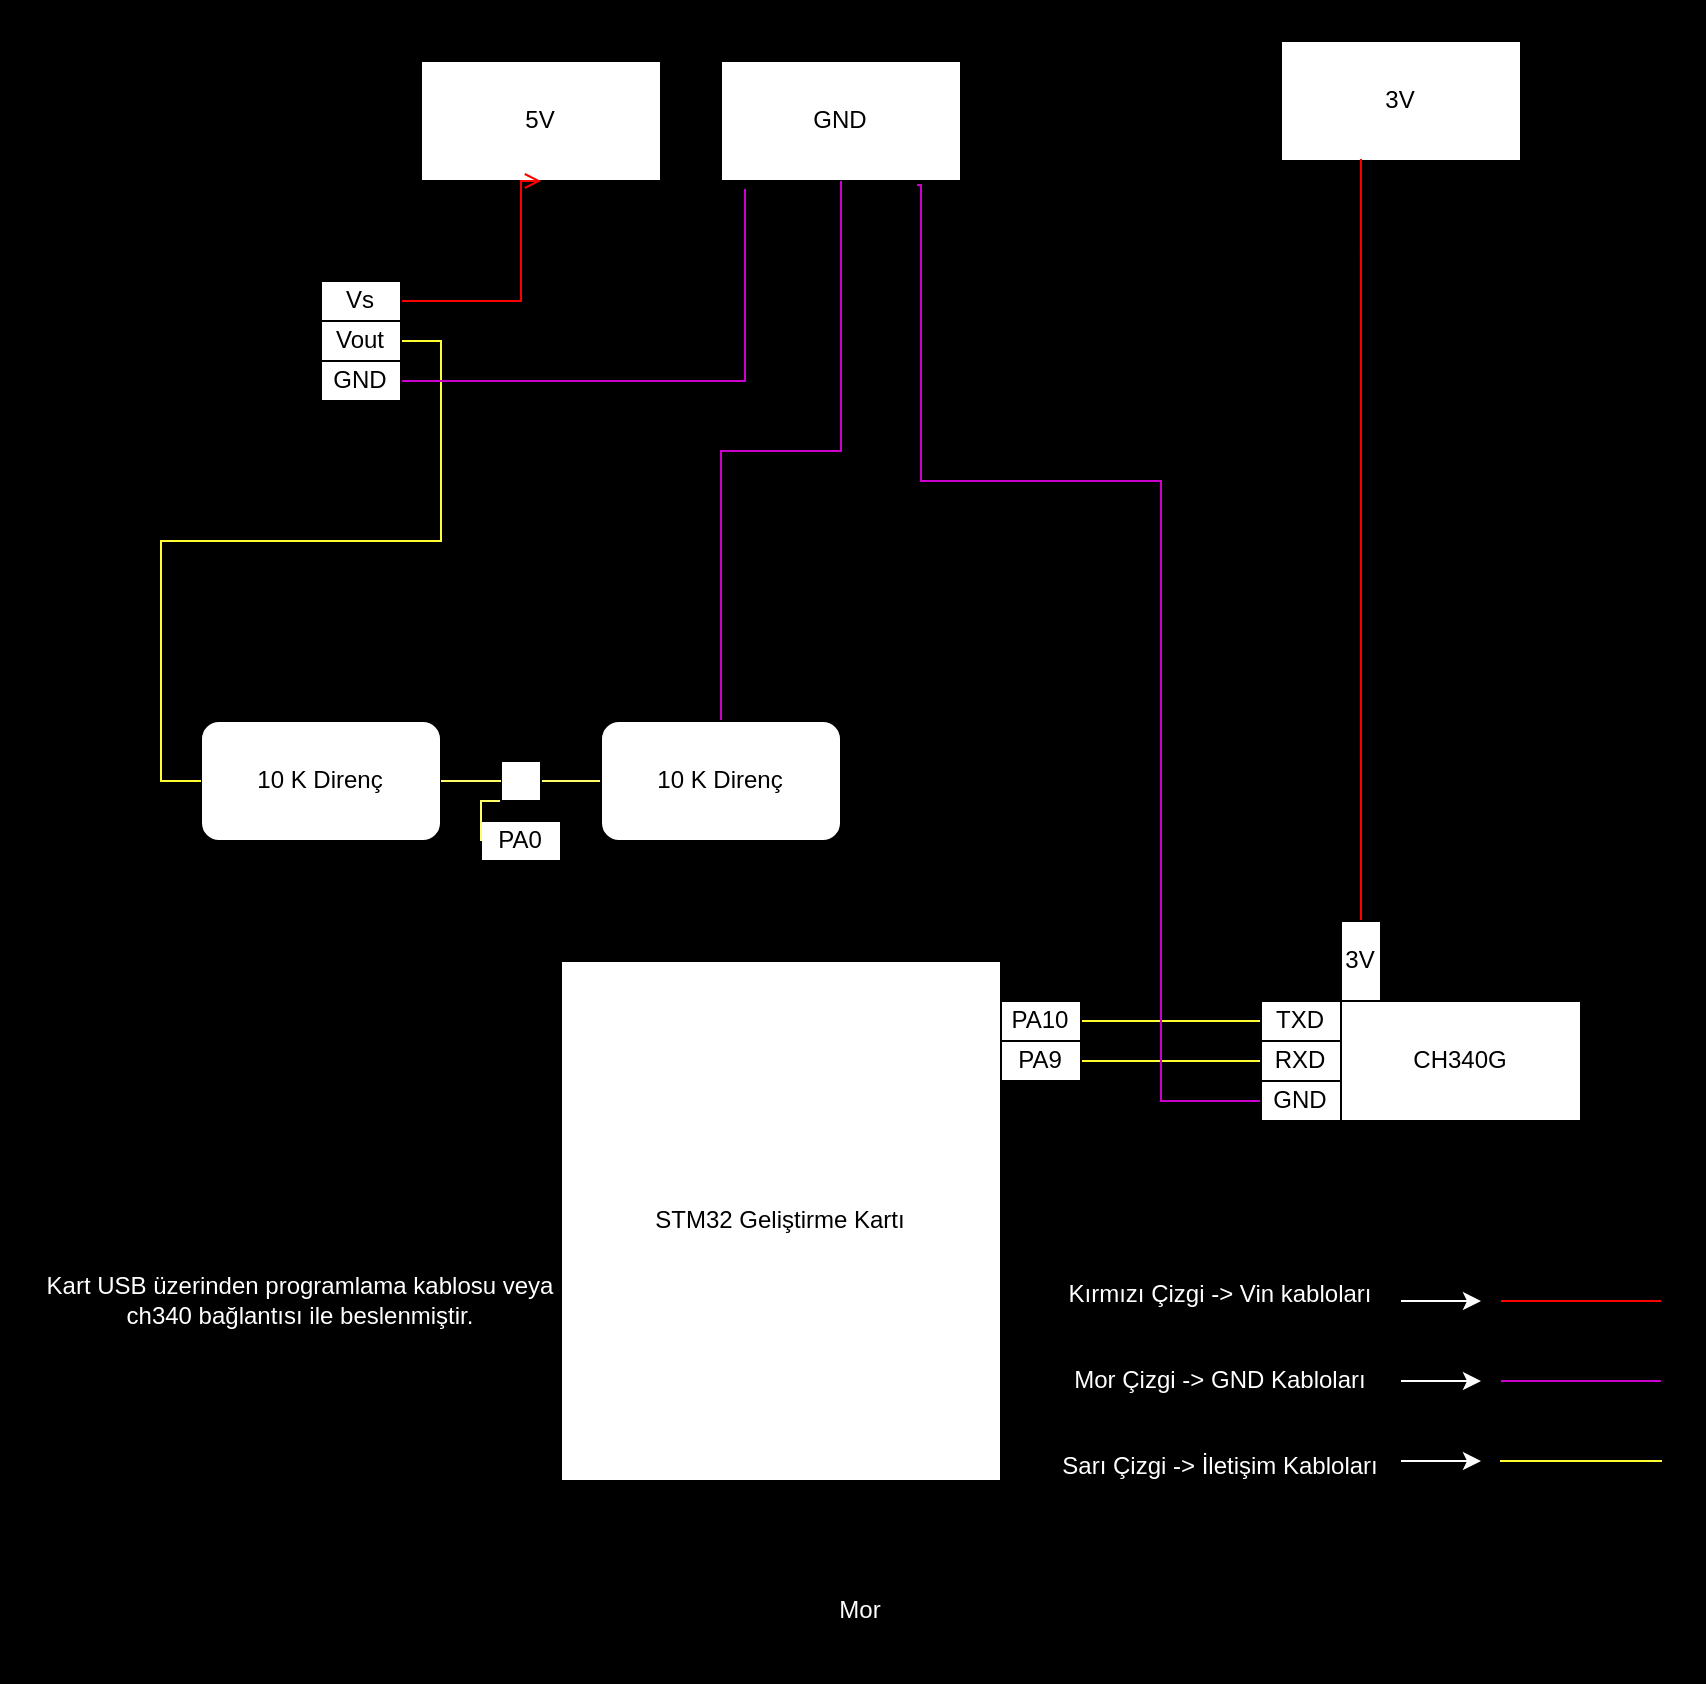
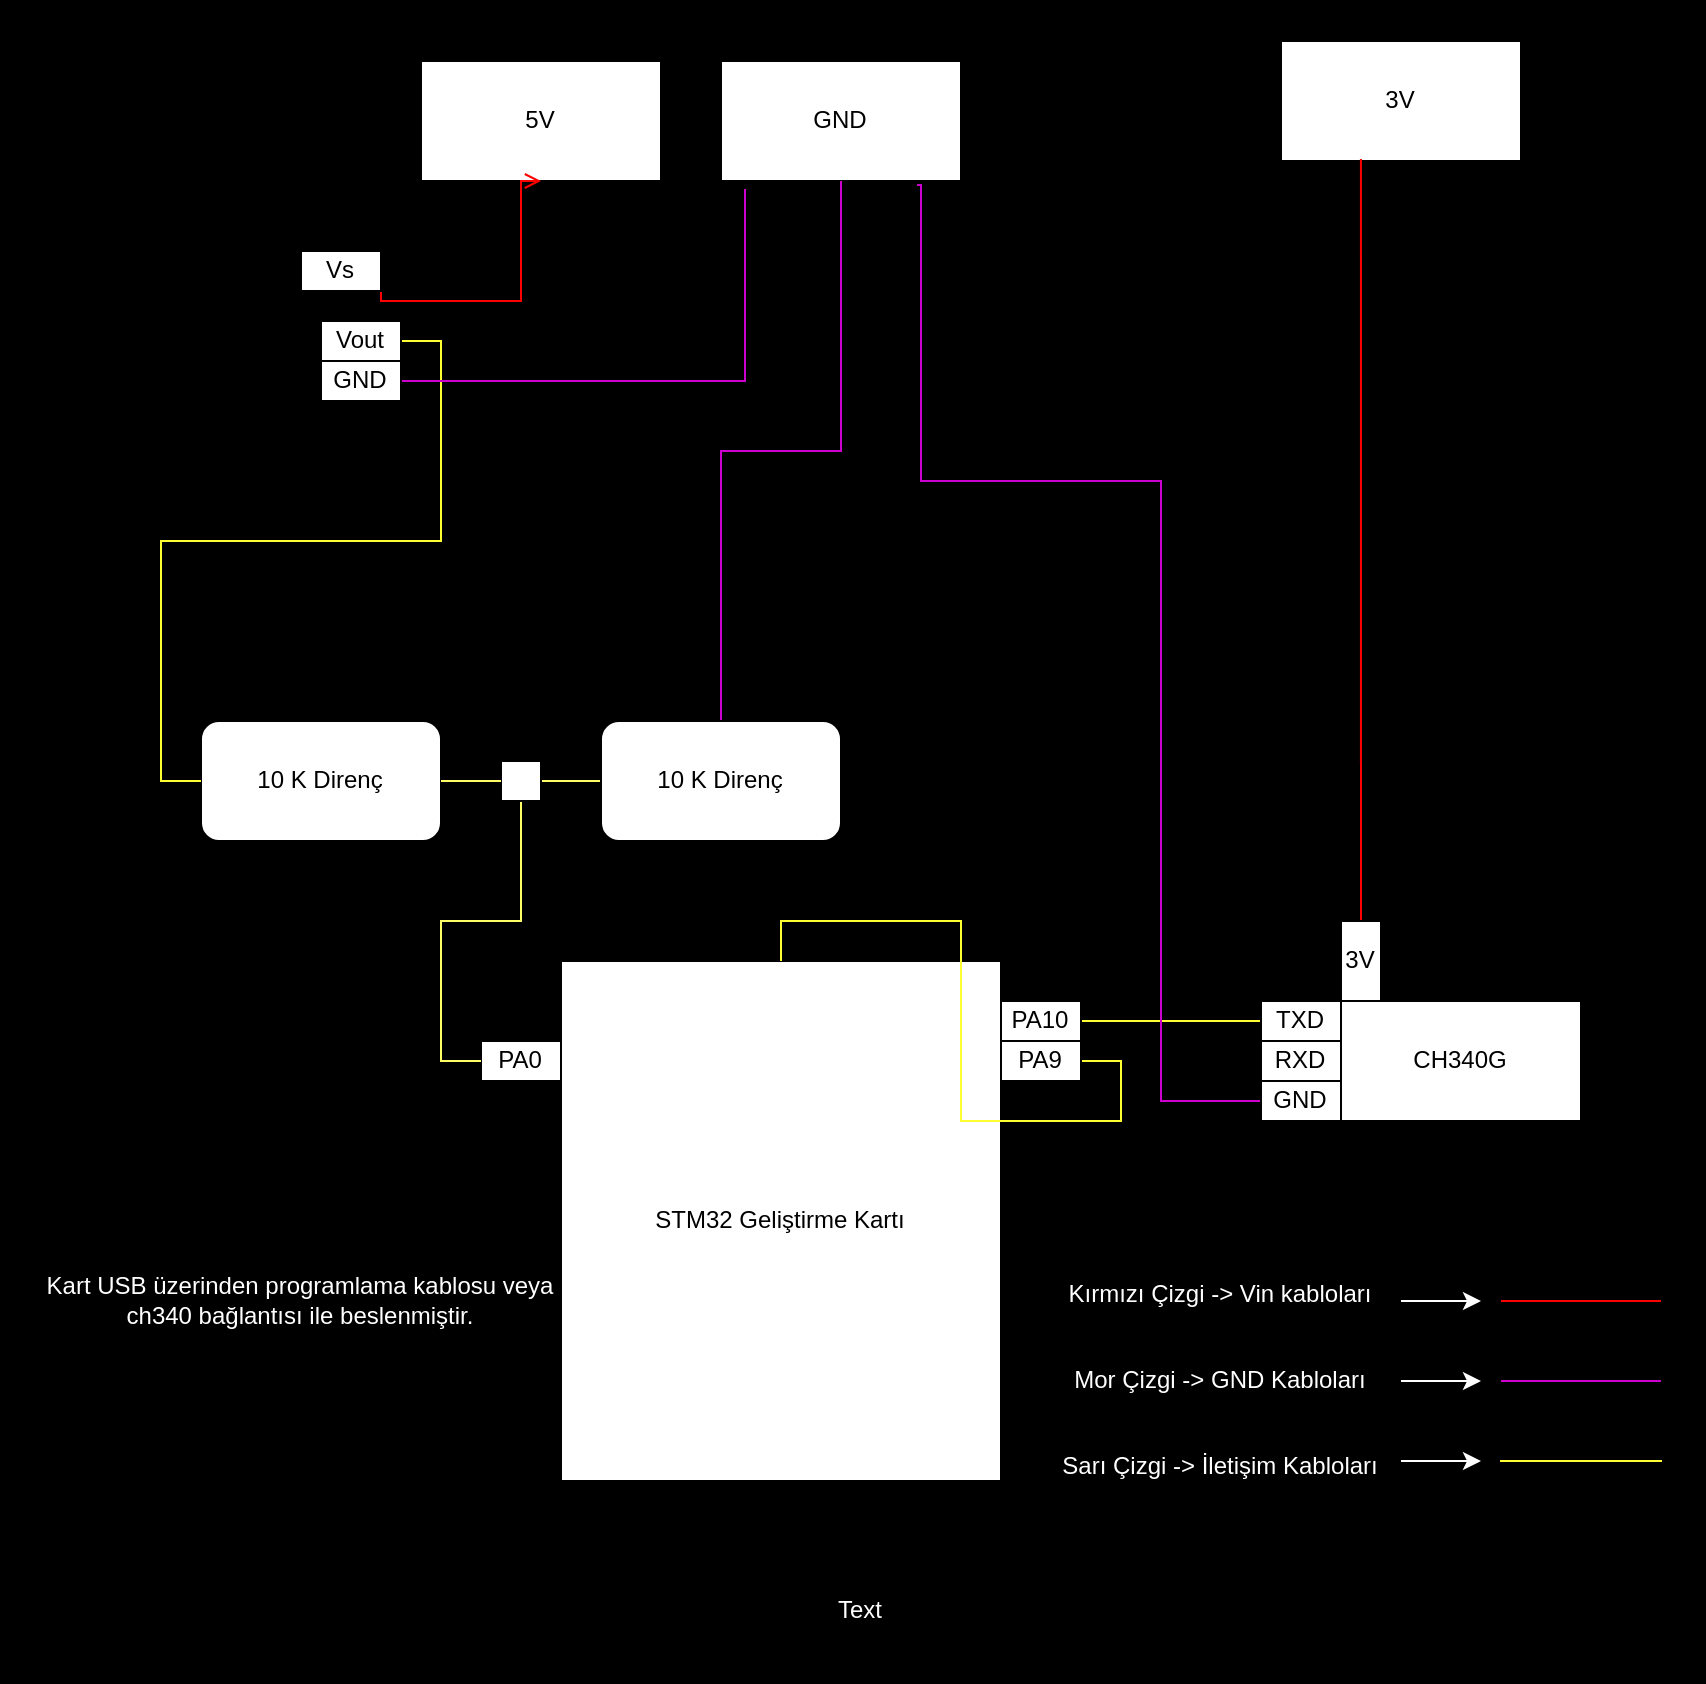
  <mxCell id="0" />
  <mxCell id="1" parent="0" />
  <mxCell id="2" value="STM32 Geliştirme Kartı" style="rounded=0;whiteSpace=wrap;html=1;" vertex="1" parent="1"><mxGeometry x="280" y="480" width="220" height="260" as="geometry" /></mxCell>
- <mxCell id="3" value="PA0" style="rounded=0;whiteSpace=wrap;html=1;" vertex="1" parent="1"><mxGeometry x="240" y="410" width="40" height="20" as="geometry" /></mxCell>
+ <mxCell id="3" value="PA0" style="rounded=0;whiteSpace=wrap;html=1;" vertex="1" parent="1"><mxGeometry x="240" y="520" width="40" height="20" as="geometry" /></mxCell>
  <mxCell id="4" value="3V" style="rounded=0;whiteSpace=wrap;html=1;" vertex="1" parent="1"><mxGeometry x="640" y="20" width="120" height="60" as="geometry" /></mxCell>
  <mxCell id="5" value="GND" style="rounded=0;whiteSpace=wrap;html=1;" vertex="1" parent="1"><mxGeometry x="360" y="30" width="120" height="60" as="geometry" /></mxCell>
  <mxCell id="6" value="5V" style="rounded=0;whiteSpace=wrap;html=1;" vertex="1" parent="1"><mxGeometry x="210" y="30" width="120" height="60" as="geometry" /></mxCell>
  <mxCell id="7" style="edgeStyle=orthogonalEdgeStyle;rounded=0;orthogonalLoop=1;jettySize=auto;html=1;exitX=1;exitY=0.5;exitDx=0;exitDy=0;entryX=0;entryY=0.5;entryDx=0;entryDy=0;endArrow=none;endFill=0;startArrow=none;strokeColor=#FFFF66;" edge="1" parent="1" source="18" target="10"><mxGeometry relative="1" as="geometry"><Array as="points"><mxPoint x="160" y="390" /><mxPoint x="350" y="390" /></Array></mxGeometry></mxCell>
  <mxCell id="8" value="10 K Direnç" style="rounded=1;whiteSpace=wrap;html=1;" vertex="1" parent="1"><mxGeometry x="100" y="360" width="120" height="60" as="geometry" /></mxCell>
  <mxCell id="9" style="edgeStyle=orthogonalEdgeStyle;rounded=0;orthogonalLoop=1;jettySize=auto;html=1;exitX=0.5;exitY=0;exitDx=0;exitDy=0;endArrow=none;endFill=0;strokeColor=#CC00CC;entryX=0.5;entryY=1;entryDx=0;entryDy=0;" edge="1" parent="1" source="10" target="5"><mxGeometry relative="1" as="geometry"><mxPoint x="420" y="140" as="targetPoint" /></mxGeometry></mxCell>
  <mxCell id="10" value="10 K Direnç" style="rounded=1;whiteSpace=wrap;html=1;" vertex="1" parent="1"><mxGeometry x="300" y="360" width="120" height="60" as="geometry" /></mxCell>
  <mxCell id="11" style="edgeStyle=orthogonalEdgeStyle;rounded=0;orthogonalLoop=1;jettySize=auto;html=1;exitX=1;exitY=0.5;exitDx=0;exitDy=0;entryX=0.5;entryY=1;entryDx=0;entryDy=0;endArrow=open;endFill=0;fillColor=#f8cecc;strokeColor=#FF0000;" edge="1" parent="1" source="12" target="6"><mxGeometry relative="1" as="geometry"><Array as="points"><mxPoint x="260" y="150" /><mxPoint x="260" y="90" /></Array></mxGeometry></mxCell>
- <mxCell id="12" value="Vs" style="rounded=0;whiteSpace=wrap;html=1;" vertex="1" parent="1"><mxGeometry x="160" y="140" width="40" height="20" as="geometry" /></mxCell>
+ <mxCell id="12" value="Vs" style="rounded=0;whiteSpace=wrap;html=1;" vertex="1" parent="1"><mxGeometry x="150" y="125" width="40" height="20" as="geometry" /></mxCell>
  <mxCell id="13" style="edgeStyle=orthogonalEdgeStyle;rounded=0;orthogonalLoop=1;jettySize=auto;html=1;exitX=1;exitY=0.5;exitDx=0;exitDy=0;entryX=0;entryY=0.5;entryDx=0;entryDy=0;endArrow=none;endFill=0;fillColor=#d5e8d4;strokeColor=#FFFF33;" edge="1" parent="1" source="14" target="8"><mxGeometry relative="1" as="geometry" /></mxCell>
  <mxCell id="14" value="Vout" style="rounded=0;whiteSpace=wrap;html=1;" vertex="1" parent="1"><mxGeometry x="160" y="160" width="40" height="20" as="geometry" /></mxCell>
  <mxCell id="15" style="edgeStyle=orthogonalEdgeStyle;rounded=0;orthogonalLoop=1;jettySize=auto;html=1;exitX=1;exitY=0.5;exitDx=0;exitDy=0;entryX=0.1;entryY=1.067;entryDx=0;entryDy=0;entryPerimeter=0;endArrow=none;endFill=0;strokeColor=#CC00CC;" edge="1" parent="1" source="16" target="5"><mxGeometry relative="1" as="geometry" /></mxCell>
  <mxCell id="16" value="GND" style="rounded=0;whiteSpace=wrap;html=1;" vertex="1" parent="1"><mxGeometry x="160" y="180" width="40" height="20" as="geometry" /></mxCell>
  <mxCell id="17" style="edgeStyle=orthogonalEdgeStyle;rounded=0;orthogonalLoop=1;jettySize=auto;html=1;exitX=0.5;exitY=1;exitDx=0;exitDy=0;entryX=0;entryY=0.5;entryDx=0;entryDy=0;endArrow=none;endFill=0;strokeColor=#FFFF66;" edge="1" parent="1" source="18" target="3"><mxGeometry relative="1" as="geometry" /></mxCell>
  <mxCell id="18" value="" style="rounded=0;whiteSpace=wrap;html=1;" vertex="1" parent="1"><mxGeometry x="250" y="380" width="20" height="20" as="geometry" /></mxCell>
  <mxCell id="19" value="" style="edgeStyle=orthogonalEdgeStyle;rounded=0;orthogonalLoop=1;jettySize=auto;html=1;exitX=1;exitY=0.5;exitDx=0;exitDy=0;entryX=0;entryY=0.5;entryDx=0;entryDy=0;endArrow=none;endFill=0;strokeColor=#FFFF66;" edge="1" parent="1" source="8" target="18"><mxGeometry relative="1" as="geometry"><mxPoint x="160" y="385" as="sourcePoint" /><mxPoint x="350" y="380" as="targetPoint" /><Array as="points" /></mxGeometry></mxCell>
  <mxCell id="20" value="CH340G" style="rounded=0;whiteSpace=wrap;html=1;" vertex="1" parent="1"><mxGeometry x="670" y="500" width="120" height="60" as="geometry" /></mxCell>
- <mxCell id="21" style="edgeStyle=orthogonalEdgeStyle;rounded=0;orthogonalLoop=1;jettySize=auto;html=1;exitX=1;exitY=0.5;exitDx=0;exitDy=0;endArrow=none;endFill=0;strokeColor=#FFFF33;" edge="1" parent="1" source="22" target="26"><mxGeometry relative="1" as="geometry" /></mxCell>
+ <mxCell id="21" style="edgeStyle=orthogonalEdgeStyle;rounded=0;orthogonalLoop=1;jettySize=auto;html=1;exitX=1;exitY=0.5;exitDx=0;exitDy=0;endArrow=none;endFill=0;strokeColor=#FFFF33;" edge="1" parent="1" source="22" target="2"><mxGeometry relative="1" as="geometry" /></mxCell>
  <mxCell id="22" value="PA9" style="rounded=0;whiteSpace=wrap;html=1;" vertex="1" parent="1"><mxGeometry x="500" y="520" width="40" height="20" as="geometry" /></mxCell>
  <mxCell id="23" style="edgeStyle=orthogonalEdgeStyle;rounded=0;orthogonalLoop=1;jettySize=auto;html=1;exitX=1;exitY=0.5;exitDx=0;exitDy=0;entryX=0;entryY=0.5;entryDx=0;entryDy=0;endArrow=none;endFill=0;strokeColor=#FFFF33;" edge="1" parent="1" source="24" target="25"><mxGeometry relative="1" as="geometry" /></mxCell>
  <mxCell id="24" value="PA10" style="rounded=0;whiteSpace=wrap;html=1;" vertex="1" parent="1"><mxGeometry x="500" y="500" width="40" height="20" as="geometry" /></mxCell>
  <mxCell id="25" value="TXD" style="rounded=0;whiteSpace=wrap;html=1;" vertex="1" parent="1"><mxGeometry x="630" y="500" width="40" height="20" as="geometry" /></mxCell>
  <mxCell id="26" value="RXD" style="rounded=0;whiteSpace=wrap;html=1;" vertex="1" parent="1"><mxGeometry x="630" y="520" width="40" height="20" as="geometry" /></mxCell>
  <mxCell id="27" style="edgeStyle=orthogonalEdgeStyle;rounded=0;orthogonalLoop=1;jettySize=auto;html=1;exitX=0;exitY=0.5;exitDx=0;exitDy=0;entryX=0.817;entryY=1.033;entryDx=0;entryDy=0;entryPerimeter=0;endArrow=none;endFill=0;strokeColor=#CC00CC;" edge="1" parent="1" source="28" target="5"><mxGeometry relative="1" as="geometry"><Array as="points"><mxPoint x="580" y="550" /><mxPoint x="580" y="240" /><mxPoint x="460" y="240" /><mxPoint x="460" y="92" /></Array></mxGeometry></mxCell>
  <mxCell id="28" value="GND" style="rounded=0;whiteSpace=wrap;html=1;" vertex="1" parent="1"><mxGeometry x="630" y="540" width="40" height="20" as="geometry" /></mxCell>
  <mxCell id="29" style="edgeStyle=orthogonalEdgeStyle;rounded=0;orthogonalLoop=1;jettySize=auto;html=1;exitX=0.5;exitY=0;exitDx=0;exitDy=0;entryX=0.333;entryY=0.983;entryDx=0;entryDy=0;entryPerimeter=0;endArrow=none;endFill=0;strokeColor=#FF0000;" edge="1" parent="1" source="30" target="4"><mxGeometry relative="1" as="geometry" /></mxCell>
  <mxCell id="30" value="3V" style="rounded=0;whiteSpace=wrap;html=1;" vertex="1" parent="1"><mxGeometry x="670" y="460" width="20" height="40" as="geometry" /></mxCell>
  <mxCell id="31" value="Kart USB üzerinden programlama kablosu veya ch340 bağlantısı ile beslenmiştir.&lt;br&gt;" style="text;html=1;strokeColor=none;fillColor=none;align=center;verticalAlign=middle;whiteSpace=wrap;rounded=0;fontColor=#FFFFFF;" vertex="1" parent="1"><mxGeometry y="580" width="260" height="140" as="geometry" x="20" /></mxCell>
  <mxCell id="32" value="" style="endArrow=none;html=1;rounded=0;fontColor=#FFFFFF;strokeColor=#CC00CC;" edge="1" parent="1"><mxGeometry width="50" height="50" relative="1" as="geometry"><mxPoint x="750" y="690" as="sourcePoint" /><mxPoint x="830" y="690" as="targetPoint" /><Array as="points" /></mxGeometry></mxCell>
  <mxCell id="33" value="" style="endArrow=none;html=1;rounded=0;fontColor=#FFFFFF;strokeColor=#FF0000;shadow=0;sketch=0;" edge="1" parent="1"><mxGeometry width="50" height="50" relative="1" as="geometry"><mxPoint x="750" y="650" as="sourcePoint" /><mxPoint x="830" y="650" as="targetPoint" /></mxGeometry></mxCell>
  <mxCell id="34" value="" style="endArrow=none;html=1;rounded=0;fontColor=#FFFFFF;strokeColor=#FFFF33;" edge="1" parent="1"><mxGeometry width="50" height="50" relative="1" as="geometry"><mxPoint x="749.5" y="730" as="sourcePoint" /><mxPoint x="830.5" y="730" as="targetPoint" /><Array as="points" /></mxGeometry></mxCell>
- <mxCell id="35" value="Mor" style="text;html=1;strokeColor=none;fillColor=none;align=center;verticalAlign=middle;whiteSpace=wrap;rounded=0;fontColor=#FFFFFF;" vertex="1" parent="1"><mxGeometry x="400" y="790" width="60" height="30" as="geometry" /></mxCell>
+ <mxCell id="35" value="Text" style="text;html=1;strokeColor=none;fillColor=none;align=center;verticalAlign=middle;whiteSpace=wrap;rounded=0;fontColor=#FFFFFF;" vertex="1" parent="1"><mxGeometry x="400" y="790" width="60" height="30" as="geometry" /></mxCell>
  <mxCell id="36" style="edgeStyle=orthogonalEdgeStyle;rounded=0;sketch=0;orthogonalLoop=1;jettySize=auto;html=1;exitX=1;exitY=0.25;exitDx=0;exitDy=0;shadow=0;fontColor=#FFFFFF;endArrow=classic;endFill=1;strokeColor=#FFFFFF;" edge="1" parent="1" source="39"><mxGeometry relative="1" as="geometry"><mxPoint x="740" y="650" as="targetPoint" /></mxGeometry></mxCell>
  <mxCell id="37" style="edgeStyle=orthogonalEdgeStyle;rounded=0;sketch=0;orthogonalLoop=1;jettySize=auto;html=1;exitX=1;exitY=0.5;exitDx=0;exitDy=0;shadow=0;fontColor=#FFFFFF;endArrow=classic;endFill=1;strokeColor=#FFFFFF;" edge="1" parent="1" source="39"><mxGeometry relative="1" as="geometry"><mxPoint x="740" y="690" as="targetPoint" /></mxGeometry></mxCell>
  <mxCell id="38" style="edgeStyle=orthogonalEdgeStyle;rounded=0;sketch=0;orthogonalLoop=1;jettySize=auto;html=1;exitX=1;exitY=0.75;exitDx=0;exitDy=0;shadow=0;fontColor=#FFFFFF;endArrow=classic;endFill=1;strokeColor=#FFFFFF;" edge="1" parent="1" source="39"><mxGeometry relative="1" as="geometry"><mxPoint x="740" y="730" as="targetPoint" /></mxGeometry></mxCell>
  <mxCell id="39" value="Kırmızı Çizgi -&amp;gt; Vin kabloları&lt;br&gt;&lt;br&gt;&lt;br&gt;Mor Çizgi -&amp;gt; GND Kabloları&lt;br&gt;&lt;br&gt;&lt;br&gt;Sarı Çizgi -&amp;gt; İletişim Kabloları" style="text;html=1;strokeColor=none;fillColor=none;align=center;verticalAlign=middle;whiteSpace=wrap;rounded=0;fontColor=#FFFFFF;" vertex="1" parent="1"><mxGeometry x="520" y="610" width="180" height="160" as="geometry" /></mxCell>
